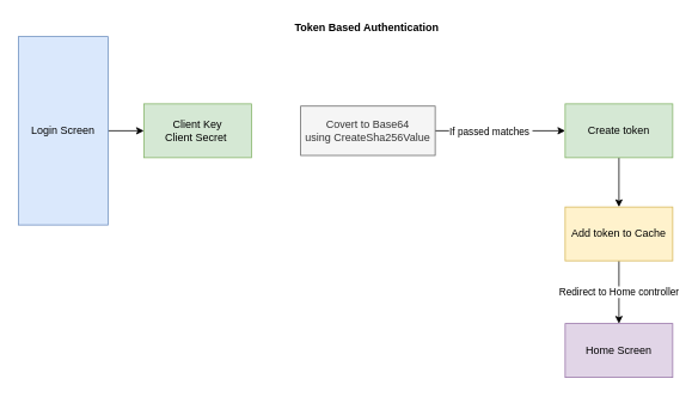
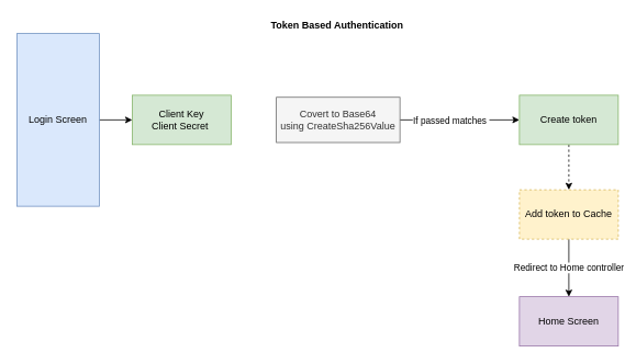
  <mxCell id="0" />
  <mxCell id="1" parent="0" />
  <mxCell id="2" style="edgeStyle=orthogonalEdgeStyle;rounded=0;orthogonalLoop=1;jettySize=auto;html=1;" edge="1" parent="1" source="3" target="4"><mxGeometry relative="1" as="geometry"><mxPoint x="290" y="145" as="targetPoint" /></mxGeometry></mxCell>
  <mxCell id="3" value="Login Screen" style="rounded=0;whiteSpace=wrap;html=1;fillColor=#dae8fc;strokeColor=#6c8ebf;" vertex="1" parent="1"><mxGeometry x="20" y="40" width="100" height="210" as="geometry" /></mxCell>
  <mxCell id="4" value="Client Key&lt;br&gt;Client Secret&amp;nbsp;" style="rounded=0;whiteSpace=wrap;html=1;fillColor=#d5e8d4;strokeColor=#82b366;" vertex="1" parent="1"><mxGeometry x="160" y="115" width="120" height="60" as="geometry" /></mxCell>
  <mxCell id="5" value="" style="edgeStyle=orthogonalEdgeStyle;rounded=0;orthogonalLoop=1;jettySize=auto;html=1;" edge="1" parent="1" source="7" target="9"><mxGeometry relative="1" as="geometry" /></mxCell>
  <mxCell id="6" value="If passed matches&amp;nbsp;" style="edgeLabel;html=1;align=center;verticalAlign=middle;resizable=0;points=[];" vertex="1" connectable="0" parent="5"><mxGeometry x="-0.431" y="2" relative="1" as="geometry"><mxPoint x="20" y="2" as="offset" /></mxGeometry></mxCell>
  <mxCell id="7" value="Covert to Base64&lt;br&gt;using&amp;nbsp;CreateSha256Value" style="rounded=0;whiteSpace=wrap;html=1;fillColor=#f5f5f5;strokeColor=#666666;fontColor=#333333;" vertex="1" parent="1"><mxGeometry x="335" y="117.5" width="150" height="55" as="geometry" /></mxCell>
- <mxCell id="8" value="" style="edgeStyle=orthogonalEdgeStyle;rounded=0;orthogonalLoop=1;jettySize=auto;html=1;" edge="1" parent="1" source="9" target="11"><mxGeometry relative="1" as="geometry" /></mxCell>
+ <mxCell id="8" value="" style="edgeStyle=orthogonalEdgeStyle;rounded=0;orthogonalLoop=1;jettySize=auto;html=1;dashed=1;" edge="1" parent="1" source="9" target="11"><mxGeometry relative="1" as="geometry" /></mxCell>
  <mxCell id="9" value="Create token" style="rounded=0;whiteSpace=wrap;html=1;fillColor=#d5e8d4;strokeColor=#82b366;" vertex="1" parent="1"><mxGeometry x="630" y="115" width="120" height="60" as="geometry" /></mxCell>
  <mxCell id="10" value="Redirect to Home controller" style="edgeStyle=orthogonalEdgeStyle;rounded=0;orthogonalLoop=1;jettySize=auto;html=1;" edge="1" parent="1" source="11" target="12"><mxGeometry relative="1" as="geometry" /></mxCell>
- <mxCell id="11" value="Add token to Cache" style="rounded=0;whiteSpace=wrap;html=1;fillColor=#fff2cc;strokeColor=#d6b656;" vertex="1" parent="1"><mxGeometry x="630" y="230" width="120" height="60" as="geometry" /></mxCell>
+ <mxCell id="11" value="Add token to Cache" style="rounded=0;whiteSpace=wrap;html=1;fillColor=#fff2cc;strokeColor=#d6b656;dashed=1;" vertex="1" parent="1"><mxGeometry x="630" y="230" width="120" height="60" as="geometry" /></mxCell>
  <mxCell id="12" value="Home Screen" style="rounded=0;whiteSpace=wrap;html=1;fillColor=#e1d5e7;strokeColor=#9673a6;" vertex="1" parent="1"><mxGeometry x="630" y="360" width="120" height="60" as="geometry" /></mxCell>
  <mxCell id="13" value="&lt;b&gt;Token Based Authentication&amp;nbsp;&lt;/b&gt;" style="text;html=1;align=center;verticalAlign=middle;resizable=0;points=[];autosize=1;strokeColor=none;" vertex="1" parent="1"><mxGeometry x="320" y="20" width="180" height="20" as="geometry" /></mxCell>
